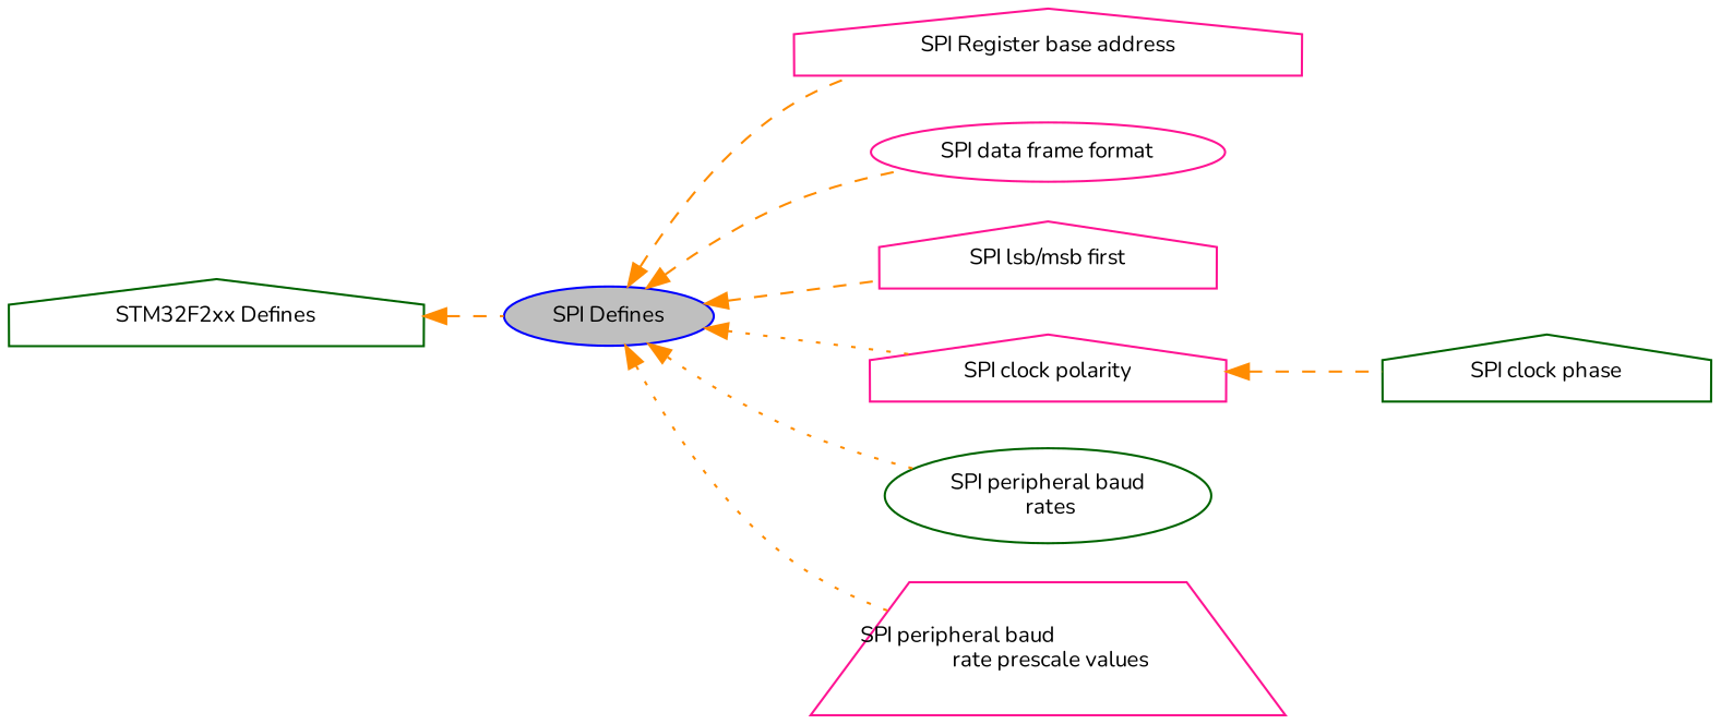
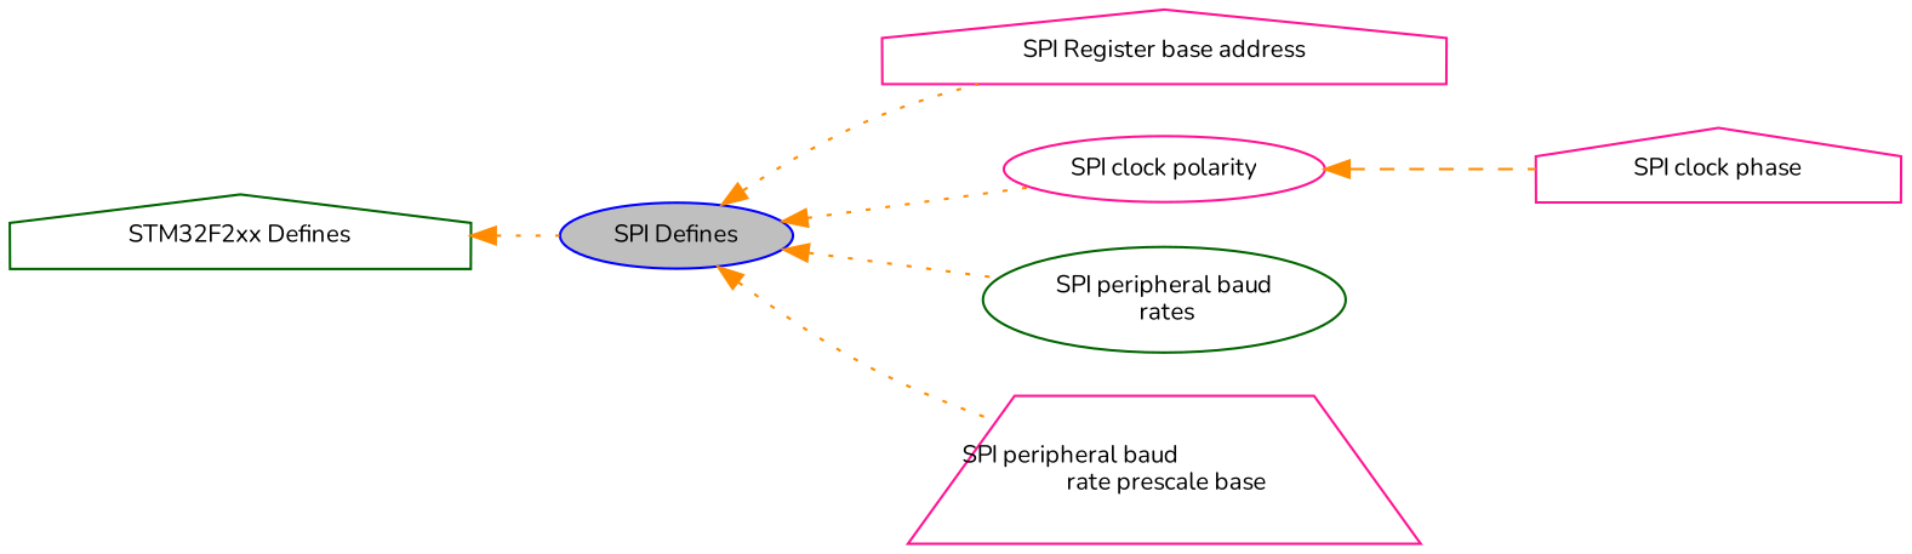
  digraph {
    fontname=Nunito
    rankdir=LR
    node [color=deeppink fillcolor=white fontname=Nunito fontsize=10 shape=house style=filled]
    edge [color=darkorange dir=back fontname=Nunito fontsize=10 labelfontname=Helvetica labelfontsize=10 shape=plaintext style=dotted]
    n1 [color=darkgreen height=0.2 label="STM32F2xx Defines" width=0.4]
    n2 [color=blue fillcolor=grey75 fontcolor=black height=0.2 label="SPI Defines" shape=ellipse width=0.4]
    n3 [height=0.2 label="SPI Register base address" width=0.4]
-   n4 [height=0.2 label="SPI data frame format" shape=ellipse width=0.4]
-   n5 [height=0.2 label="SPI lsb/msb first" width=0.4]
-   n6 [height=0.2 label="SPI clock polarity" width=0.4]
+   n6 [height=0.2 label="SPI clock polarity" shape=ellipse width=0.4]
    n7 [color=darkgreen height=0.2 label="SPI peripheral baud\l rates" shape=ellipse width=0.4]
-   n8 [height=0.2 label="SPI peripheral baud\l rate prescale values" shape=trapezium width=0.4]
-   n9 [color=darkgreen height=0.2 label="SPI clock phase" width=0.4]
-   n1 -> n2 [style=dashed]
-   n2 -> n3 [style=dashed]
-   n2 -> n4 [style=dashed]
-   n2 -> n5 [style=dashed]
+   n8 [height=0.2 label="SPI peripheral baud\l rate prescale base" shape=trapezium width=0.4]
+   n9 [height=0.2 label="SPI clock phase" width=0.4]
+   n1 -> n2
+   n2 -> n3
    n2 -> n6
    n2 -> n7
    n2 -> n8
    n6 -> n9 [style=dashed]
  }
